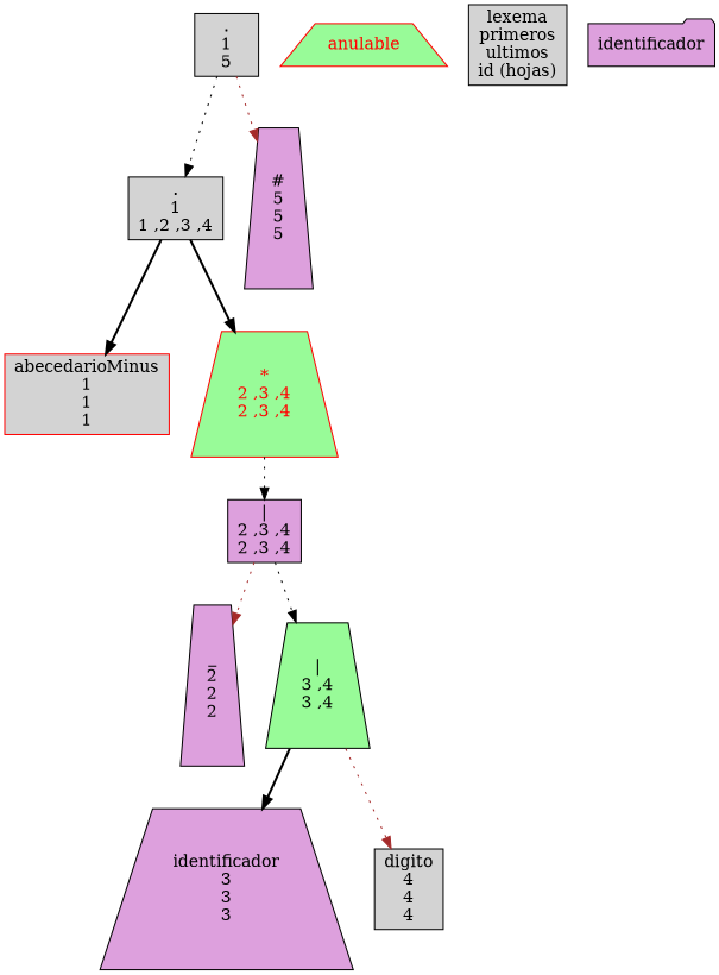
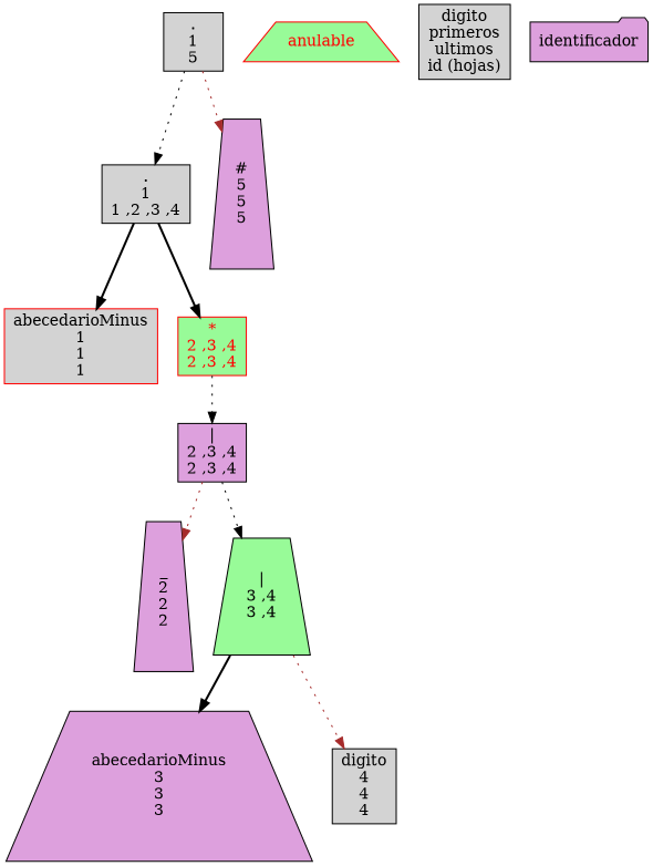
  digraph {
    node [fillcolor=lightgrey shape=box style=filled]
    edge [color=black style=dotted]
    n1 [color=red label="abecedarioMinus\n1\n1\n1"]
    n2 [fillcolor=plum label="_\n2\n2\n2" shape=trapezium]
-   n3 [fillcolor=plum label="identificador\n3\n3\n3" shape=trapezium]
+   n3 [fillcolor=plum label="abecedarioMinus\n3\n3\n3" shape=trapezium]
    n4 [label="digito\n4\n4\n4"]
    n5 [fillcolor=palegreen label="|\n3 ,4\n3 ,4\n" shape=trapezium]
    n6 [fillcolor=plum label="|\n2 ,3 ,4\n2 ,3 ,4\n"]
-   n7 [color=red fillcolor=palegreen fontcolor=red label="*\n2 ,3 ,4\n2 ,3 ,4\n" shape=trapezium]
+   n7 [color=red fillcolor=palegreen fontcolor=red label="*\n2 ,3 ,4\n2 ,3 ,4\n"]
    n8 [label=".\n1\n1 ,2 ,3 ,4\n"]
    n9 [fillcolor=plum label="#\n5\n5\n5" shape=trapezium]
    n10 [label=".\n1\n5\n"]
    n11 [color=red fillcolor=palegreen fontcolor=red label=anulable shape=trapezium]
-   n12 [label="lexema\nprimeros\nultimos\nid (hojas)"]
+   n12 [label="digito\nprimeros\nultimos\nid (hojas)"]
    n13 [fillcolor=plum label=identificador shape=folder]
    n5 -> n3 [style=bold]
    n5 -> n4 [color=brown]
    n6 -> n2 [color=brown]
    n6 -> n5
    n7 -> n6
    n8 -> n1 [style=bold]
    n8 -> n7 [style=bold]
    n10 -> n8
    n10 -> n9 [color=brown]
  }
